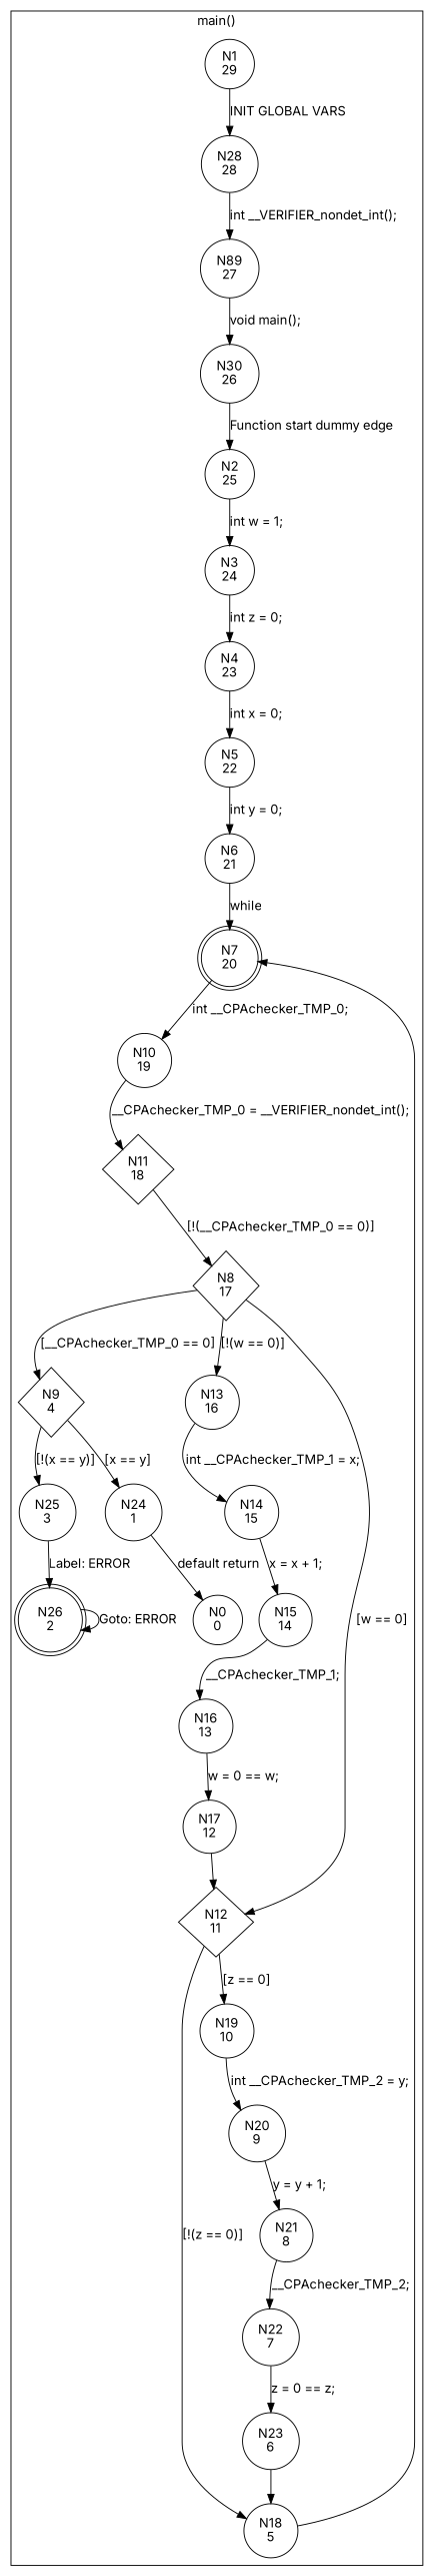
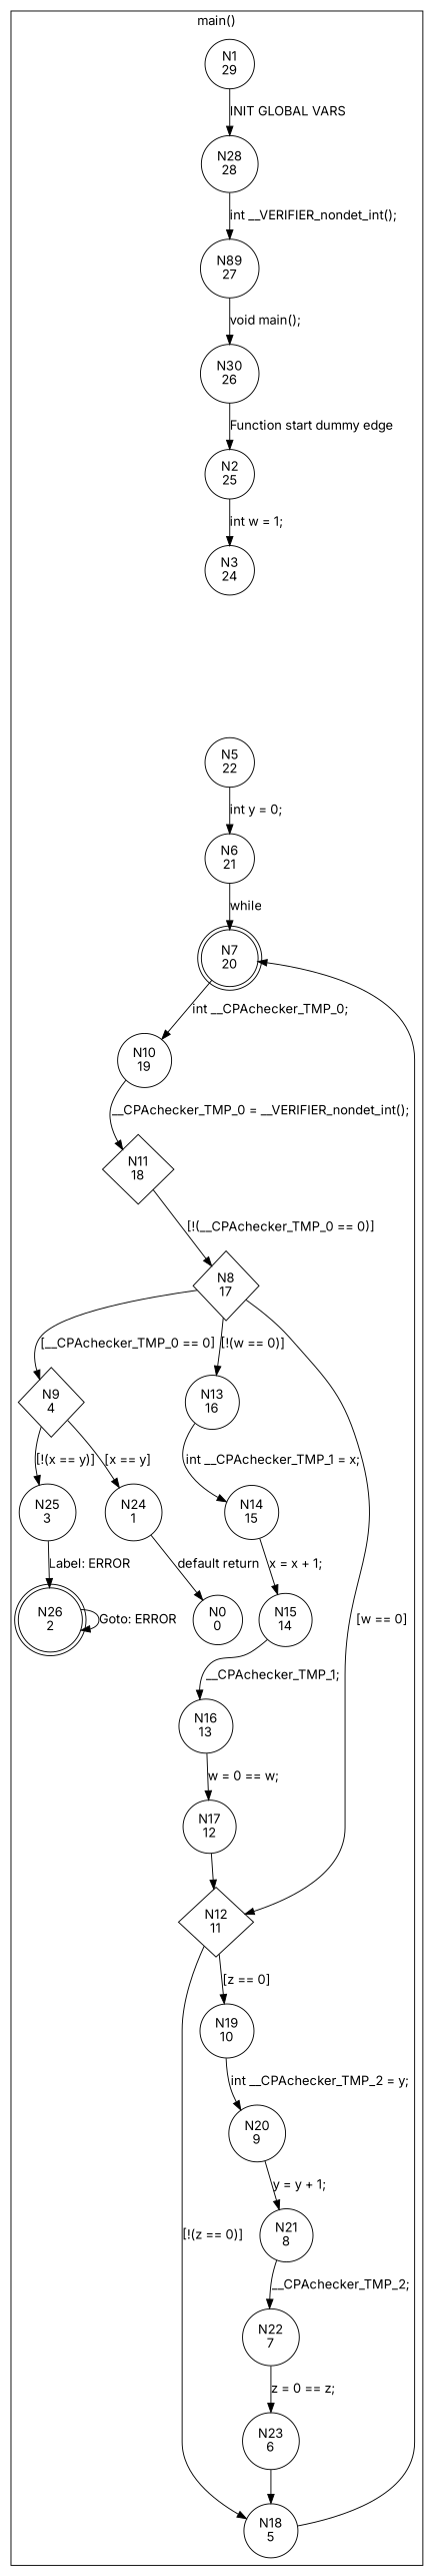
  digraph {
    fontname=Inter
    node [fontname=Inter shape=circle]
    edge [fontname=Inter]
    n1 [label="N1\n29"]
    n2 [label="N28\n28"]
    n3 [label="N89\n27"]
    n4 [label="N30\n26"]
    n5 [label="N2\n25"]
    n6 [label="N3\n24"]
-   n7 [label="N4\n23"]
    n8 [label="N5\n22"]
    n9 [label="N6\n21"]
    n10 [label="N7\n20" shape=doublecircle]
    n11 [label="N10\n19"]
    n12 [label="N11\n18" shape=diamond]
    n13 [label="N8\n17" shape=diamond]
    n14 [label="N9\n4" shape=diamond]
    n15 [label="N13\n16"]
    n16 [label="N12\n11" shape=diamond]
    n17 [label="N14\n15"]
    n18 [label="N15\n14"]
    n19 [label="N16\n13"]
    n20 [label="N17\n12"]
    n21 [label="N18\n5"]
    n22 [label="N19\n10"]
    n23 [label="N20\n9"]
    n24 [label="N21\n8"]
    n25 [label="N22\n7"]
    n26 [label="N23\n6"]
    n27 [label="N25\n3"]
    n28 [label="N24\n1"]
    n29 [label="N26\n2" shape=doublecircle]
    n30 [label="N0\n0"]
    subgraph cluster_1 {
      label="main()"
      n1
      n2
      n3
      n4
      n5
      n6
-     n7
      n8
      n9
      n10
      n11
      n12
      n13
      n14
      n15
      n16
      n17
      n18
      n19
      n20
      n21
      n22
      n23
      n24
      n25
      n26
      n27
      n28
      n29
      n30
    }
    n1 -> n2 [label="INIT GLOBAL VARS"]
    n2 -> n3 [label="int __VERIFIER_nondet_int();"]
    n3 -> n4 [label="void main();"]
    n4 -> n5 [label="Function start dummy edge"]
    n5 -> n6 [label="int w = 1;"]
-   n6 -> n7 [label="int z = 0;"]
-   n7 -> n8 [label="int x = 0;"]
    n8 -> n9 [label="int y = 0;"]
    n9 -> n10 [label=while]
    n10 -> n11 [label="int __CPAchecker_TMP_0;"]
    n11 -> n12 [label="__CPAchecker_TMP_0 = __VERIFIER_nondet_int();"]
    n12 -> n13 [label="[!(__CPAchecker_TMP_0 == 0)]"]
    n13 -> n14 [label="[__CPAchecker_TMP_0 == 0]"]
    n13 -> n15 [label="[!(w == 0)]"]
    n13 -> n16 [label="[w == 0]"]
    n14 -> n27 [label="[!(x == y)]"]
    n14 -> n28 [label="[x == y]"]
    n15 -> n17 [label="int __CPAchecker_TMP_1 = x;"]
    n16 -> n21 [label="[!(z == 0)]"]
    n16 -> n22 [label="[z == 0]"]
    n17 -> n18 [label="x = x + 1;"]
    n18 -> n19 [label="__CPAchecker_TMP_1;"]
    n19 -> n20 [label="w = 0 == w;"]
    n20 -> n16
    n21 -> n10
    n22 -> n23 [label="int __CPAchecker_TMP_2 = y;"]
    n23 -> n24 [label="y = y + 1;"]
    n24 -> n25 [label="__CPAchecker_TMP_2;"]
    n25 -> n26 [label="z = 0 == z;"]
    n26 -> n21
    n27 -> n29 [label="Label: ERROR"]
    n28 -> n30 [label="default return"]
    n29 -> n29 [label="Goto: ERROR"]
  }
